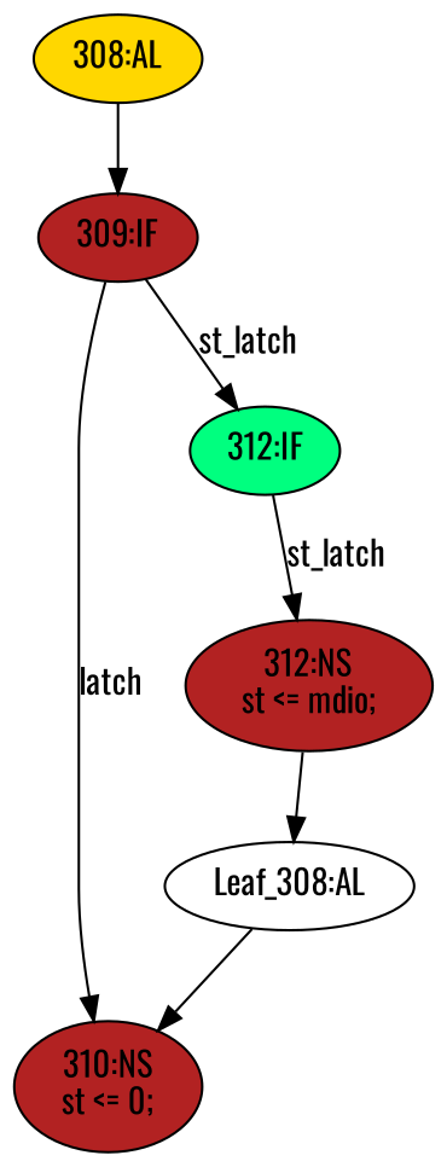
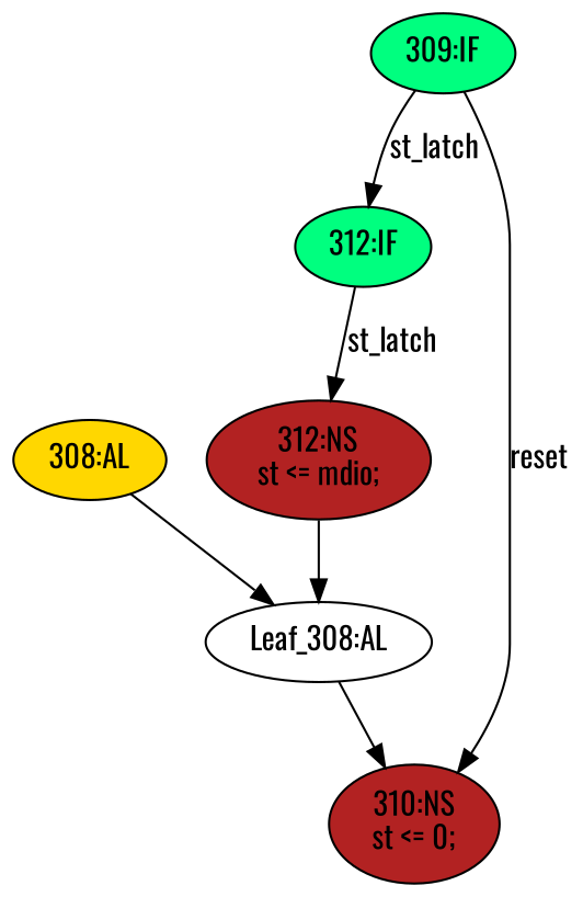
  strict digraph {
    fontname=Oswald
    node [fillcolor=springgreen fontname=Oswald statements="[]" style=filled typ=IfStatement]
    edge [cond="[]" fontname=Oswald lineno=None]
    n1 [ast="<pyverilog.vparser.ast.Always object at 0x7f2608cf1110>" clk_sens=True fillcolor=gold label="308:AL" sens="['mdc', 'reset']" typ=Always use_var="['reset', 'mdio', 'st_latch']"]
-   n2 [ast="<pyverilog.vparser.ast.IfStatement object at 0x7f2608cf1290>" fillcolor=firebrick label="309:IF"]
+   n2 [ast="<pyverilog.vparser.ast.IfStatement object at 0x7f2608cf1290>" label="309:IF"]
    n3 [ast="<pyverilog.vparser.ast.NonblockingSubstitution object at 0x7f2608cf1490>" fillcolor=firebrick label="310:NS\nst <= 0;" statements="[<pyverilog.vparser.ast.NonblockingSubstitution object at 0x7f2608cf1490>]" typ=NonblockingSubstitution]
    n4 [ast="<pyverilog.vparser.ast.IfStatement object at 0x7f2608cf12d0>" label="312:IF"]
    n5 [ast="<pyverilog.vparser.ast.NonblockingSubstitution object at 0x7f2608cf1310>" fillcolor=firebrick label="312:NS\nst <= mdio;" statements="[<pyverilog.vparser.ast.NonblockingSubstitution object at 0x7f2608cf1310>]" typ=NonblockingSubstitution]
    n6 [def_var="['st']" label="Leaf_308:AL" fillcolor="" statements="" style="" typ=""]
-   n1 -> n2
-   n2 -> n3 [cond="['reset']" label=latch lineno=309]
+   n1 -> n6
+   n2 -> n3 [cond="['reset']" label=reset lineno=309]
    n2 -> n4 [cond="['reset']" label=st_latch lineno=309]
    n4 -> n5 [cond="['st_latch']" label=st_latch lineno=312]
    n5 -> n6
    n6 -> n3
  }
